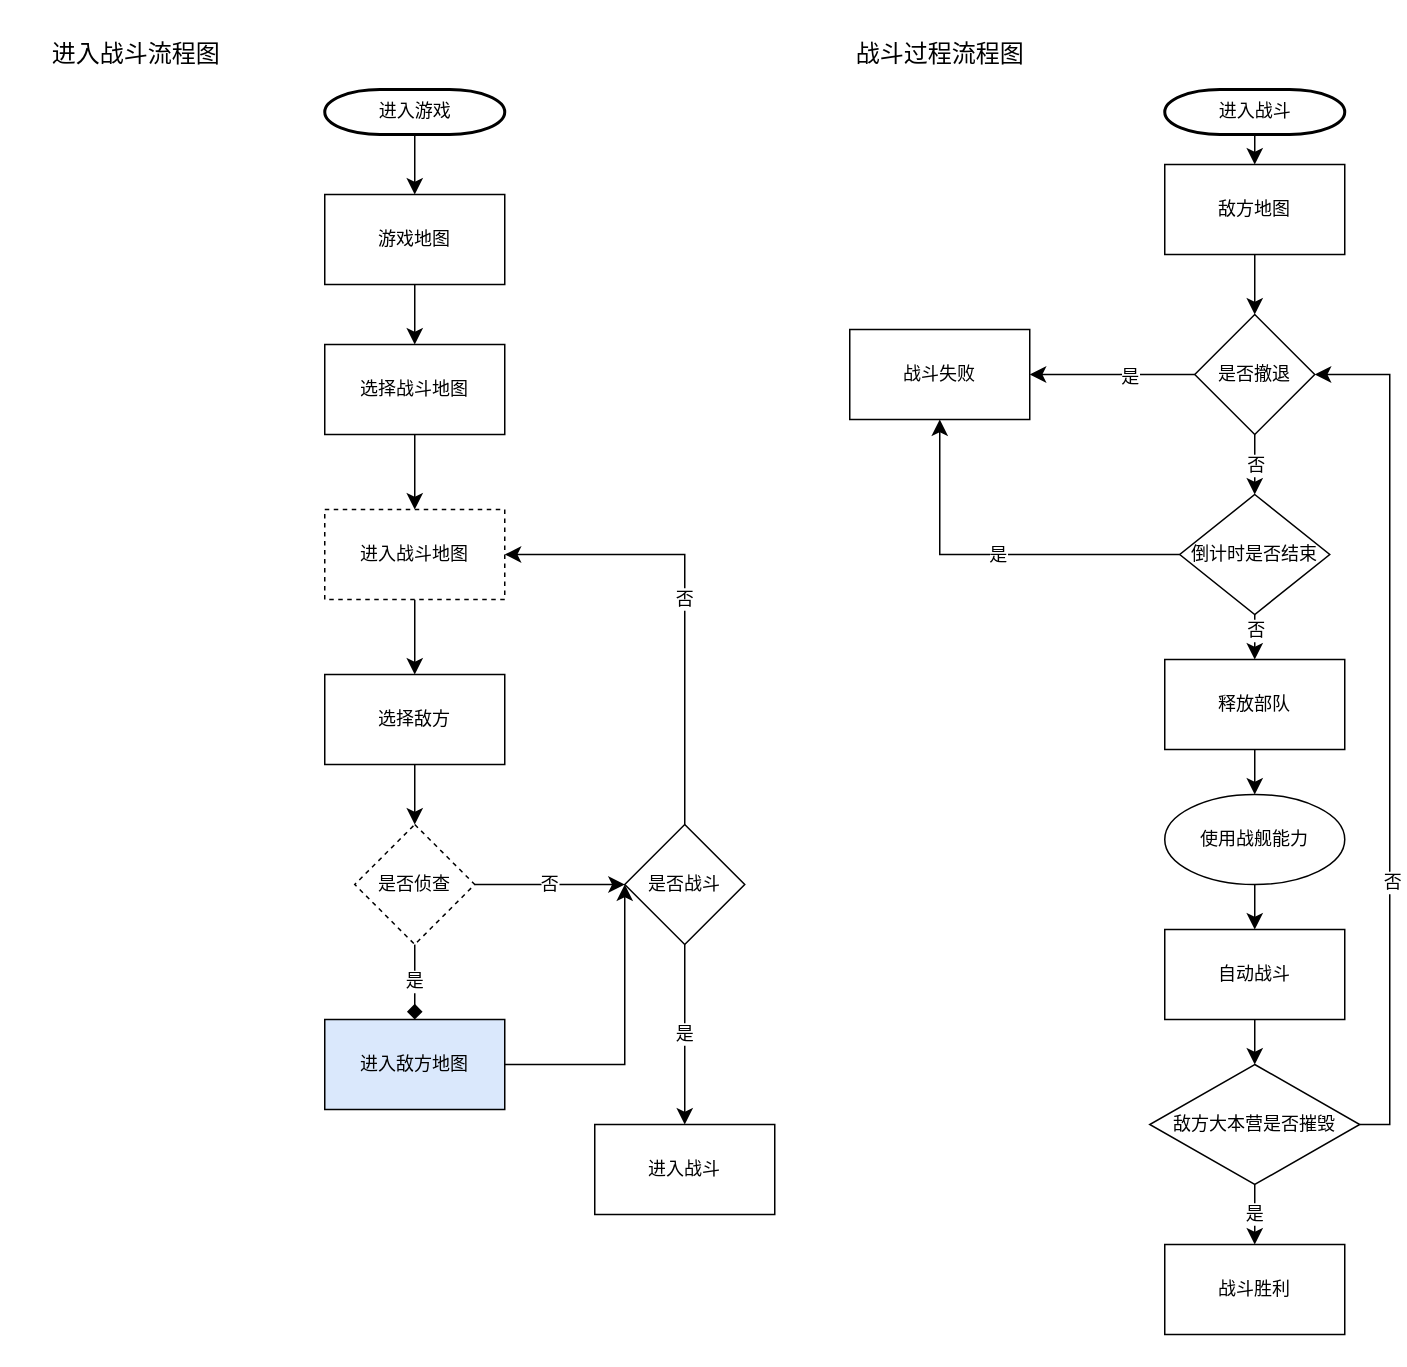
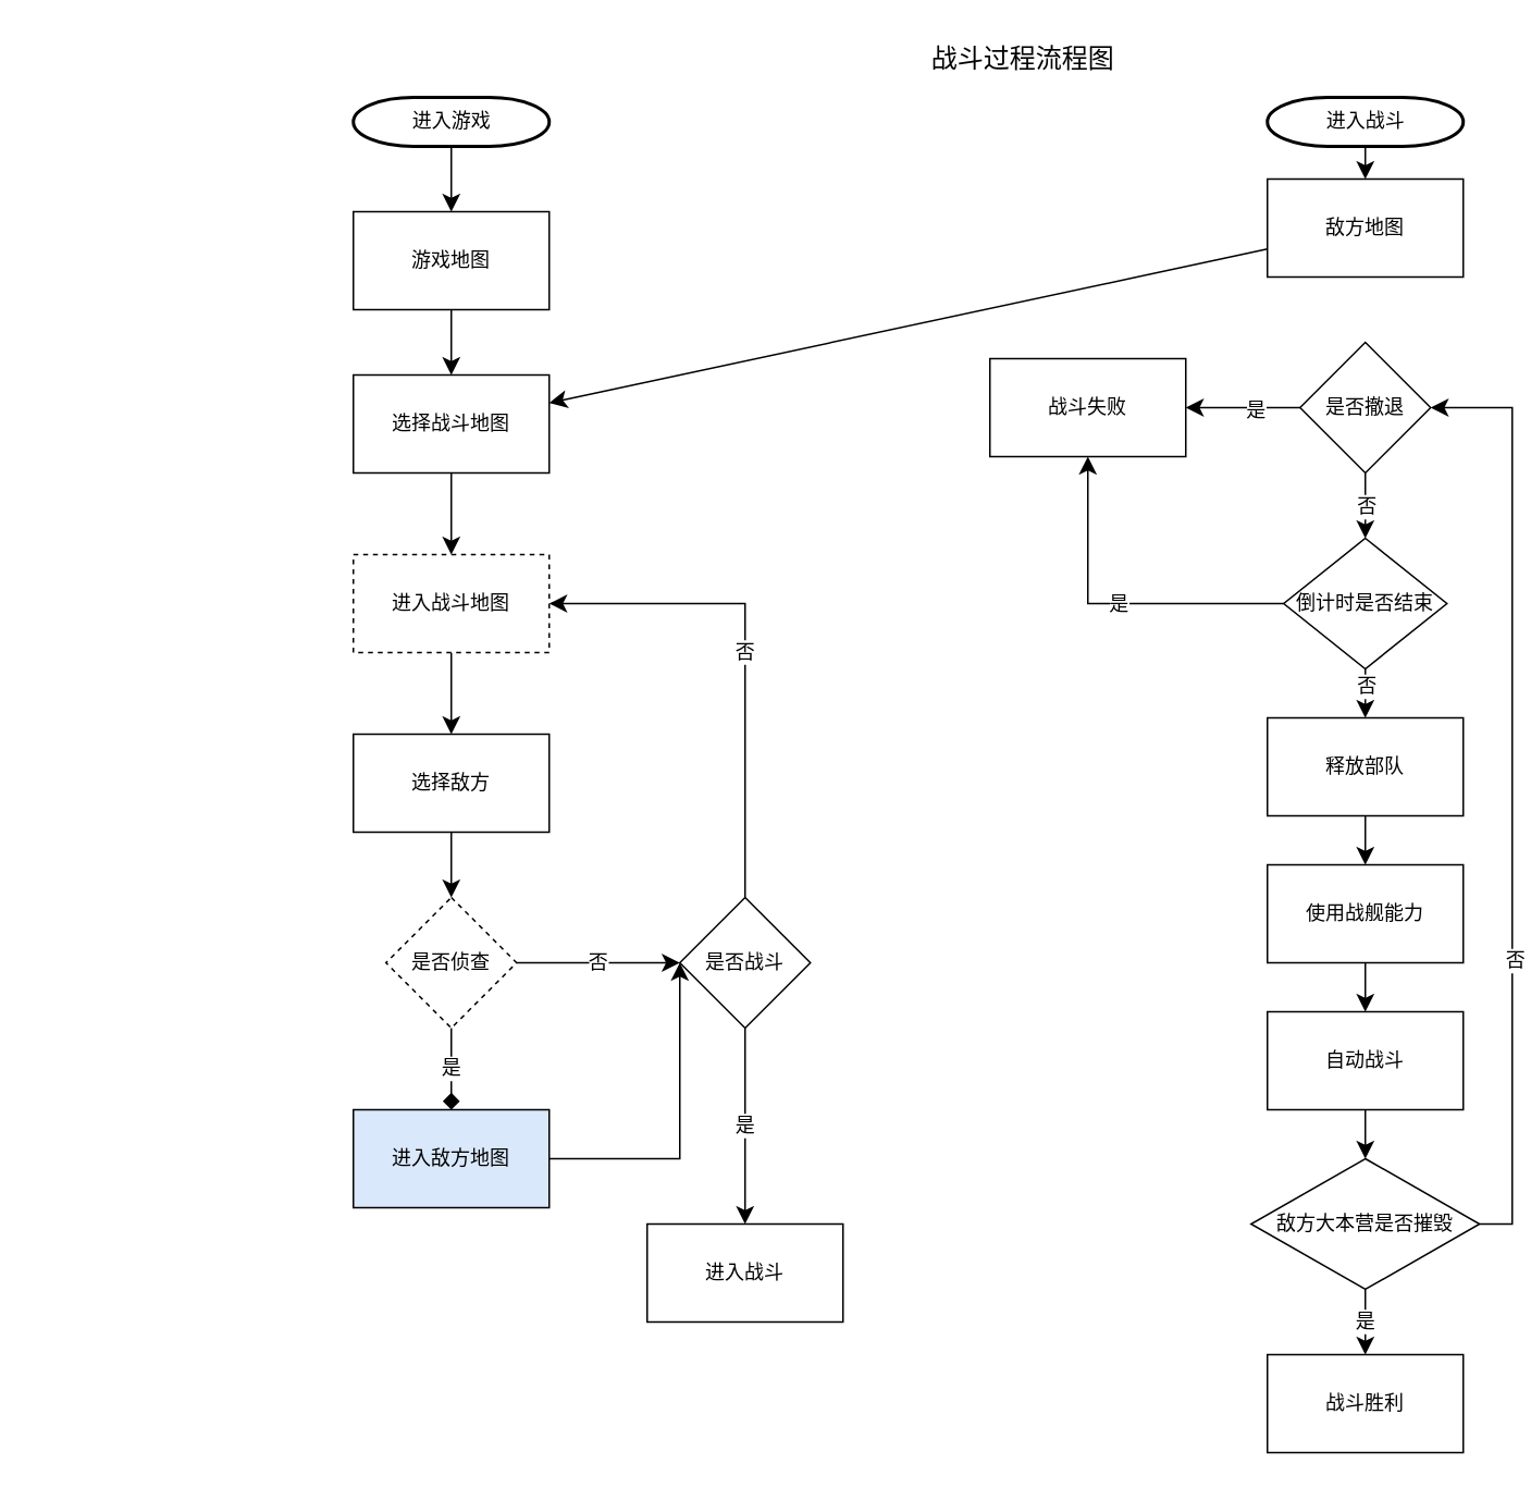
  <mxCell id="0" />
  <mxCell id="1" parent="0" />
  <mxCell id="2" value="进入游戏" style="shape=mxgraph.flowchart.terminator;strokeWidth=2;gradientColor=none;gradientDirection=north;fontStyle=0;html=1;" parent="1" vertex="1"><mxGeometry x="216" y="59" width="120" height="30" as="geometry" /></mxCell>
  <mxCell id="3" style="edgeStyle=none;curved=1;rounded=0;orthogonalLoop=1;jettySize=auto;html=1;entryX=0.5;entryY=0;entryDx=0;entryDy=0;fontSize=12;startSize=8;endSize=8;" parent="1" source="4" target="6" edge="1"><mxGeometry relative="1" as="geometry" /></mxCell>
  <mxCell id="4" value="游戏地图" style="whiteSpace=wrap;html=1;" parent="1" vertex="1"><mxGeometry x="216" y="129" width="120" height="60" as="geometry" /></mxCell>
  <mxCell id="5" style="edgeStyle=none;curved=1;rounded=0;orthogonalLoop=1;jettySize=auto;html=1;entryX=0.5;entryY=0;entryDx=0;entryDy=0;fontSize=12;startSize=8;endSize=8;" parent="1" source="6" target="8" edge="1"><mxGeometry relative="1" as="geometry" /></mxCell>
  <mxCell id="6" value="选择战斗地图" style="whiteSpace=wrap;html=1;" parent="1" vertex="1"><mxGeometry x="216" y="229" width="120" height="60" as="geometry" /></mxCell>
  <mxCell id="7" style="edgeStyle=none;curved=1;rounded=0;orthogonalLoop=1;jettySize=auto;html=1;entryX=0.5;entryY=0;entryDx=0;entryDy=0;fontSize=12;startSize=8;endSize=8;" parent="1" source="8" target="11" edge="1"><mxGeometry relative="1" as="geometry" /></mxCell>
  <mxCell id="8" value="进入战斗地图" style="whiteSpace=wrap;html=1;dashed=1;" parent="1" vertex="1"><mxGeometry x="216" y="339" width="120" height="60" as="geometry" /></mxCell>
  <mxCell id="9" value="" style="edgeStyle=none;orthogonalLoop=1;jettySize=auto;html=1;rounded=0;fontSize=12;startSize=8;endSize=8;curved=1;exitX=0.5;exitY=1;exitDx=0;exitDy=0;exitPerimeter=0;entryX=0.5;entryY=0;entryDx=0;entryDy=0;" parent="1" source="2" target="4" edge="1"><mxGeometry width="120" relative="1" as="geometry"><mxPoint x="426" y="349" as="sourcePoint" /><mxPoint x="506" y="489" as="targetPoint" /><Array as="points" /></mxGeometry></mxCell>
  <mxCell id="10" style="edgeStyle=none;curved=1;rounded=0;orthogonalLoop=1;jettySize=auto;html=1;entryX=0.5;entryY=0;entryDx=0;entryDy=0;fontSize=12;startSize=8;endSize=8;" parent="1" source="11" target="14" edge="1"><mxGeometry relative="1" as="geometry" /></mxCell>
  <mxCell id="11" value="选择敌方" style="whiteSpace=wrap;html=1;" parent="1" vertex="1"><mxGeometry x="216" y="449" width="120" height="60" as="geometry" /></mxCell>
  <mxCell id="12" value="否" style="edgeStyle=none;curved=1;rounded=0;orthogonalLoop=1;jettySize=auto;html=1;entryX=0;entryY=0.5;entryDx=0;entryDy=0;fontSize=12;startSize=8;endSize=8;" parent="1" source="14" target="17" edge="1"><mxGeometry relative="1" as="geometry" /></mxCell>
  <mxCell id="13" value="是" style="edgeStyle=none;curved=1;rounded=0;orthogonalLoop=1;jettySize=auto;html=1;entryX=0.5;entryY=0;entryDx=0;entryDy=0;fontSize=12;startSize=8;endSize=8;endArrow=diamond;" parent="1" source="14" target="20" edge="1"><mxGeometry relative="1" as="geometry" /></mxCell>
  <mxCell id="14" value="是否侦查" style="rhombus;whiteSpace=wrap;html=1;dashed=1;" parent="1" vertex="1"><mxGeometry x="236" y="549" width="80" height="80" as="geometry" /></mxCell>
  <mxCell id="15" value="否" style="edgeStyle=orthogonalEdgeStyle;rounded=0;orthogonalLoop=1;jettySize=auto;html=1;fontSize=12;startSize=8;endSize=8;entryX=1;entryY=0.5;entryDx=0;entryDy=0;exitX=0.5;exitY=0;exitDx=0;exitDy=0;" parent="1" source="17" target="8" edge="1"><mxGeometry relative="1" as="geometry"><mxPoint x="386" y="379" as="targetPoint" /><mxPoint x="466" y="579" as="sourcePoint" /><Array as="points"><mxPoint x="456" y="369" /></Array></mxGeometry></mxCell>
  <mxCell id="16" value="是" style="edgeStyle=none;curved=1;rounded=0;orthogonalLoop=1;jettySize=auto;html=1;entryX=0.5;entryY=0;entryDx=0;entryDy=0;fontSize=12;startSize=8;endSize=8;" parent="1" source="17" target="18" edge="1"><mxGeometry relative="1" as="geometry" /></mxCell>
  <mxCell id="17" value="是否战斗" style="rhombus;whiteSpace=wrap;html=1;" parent="1" vertex="1"><mxGeometry x="416" y="549" width="80" height="80" as="geometry" /></mxCell>
  <mxCell id="18" value="进入战斗" style="whiteSpace=wrap;html=1;" parent="1" vertex="1"><mxGeometry x="396" y="749" width="120" height="60" as="geometry" /></mxCell>
  <mxCell id="19" style="edgeStyle=orthogonalEdgeStyle;rounded=0;orthogonalLoop=1;jettySize=auto;html=1;entryX=0;entryY=0.5;entryDx=0;entryDy=0;fontSize=12;startSize=8;endSize=8;exitX=1;exitY=0.5;exitDx=0;exitDy=0;" parent="1" source="20" target="17" edge="1"><mxGeometry relative="1" as="geometry"><Array as="points"><mxPoint x="416" y="709" /></Array></mxGeometry></mxCell>
  <mxCell id="20" value="进入敌方地图" style="whiteSpace=wrap;html=1;fillColor=#dae8fc;" parent="1" vertex="1"><mxGeometry x="216" y="679" width="120" height="60" as="geometry" /></mxCell>
- <mxCell id="21" value="进入战斗流程图" style="text;html=1;align=center;verticalAlign=middle;resizable=0;points=[];autosize=1;strokeColor=none;fillColor=none;fontSize=16;" parent="1" vertex="1"><mxGeometry x="20" y="20" width="140" height="30" as="geometry" /></mxCell>
  <mxCell id="22" value="战斗过程流程图" style="text;html=1;align=center;verticalAlign=middle;resizable=0;points=[];autosize=1;strokeColor=none;fillColor=none;fontSize=16;" parent="1" vertex="1"><mxGeometry x="556" y="20" width="140" height="30" as="geometry" /></mxCell>
  <mxCell id="23" style="edgeStyle=none;curved=1;rounded=0;orthogonalLoop=1;jettySize=auto;html=1;entryX=0.5;entryY=0;entryDx=0;entryDy=0;fontSize=12;startSize=8;endSize=8;" parent="1" source="24" target="26" edge="1"><mxGeometry relative="1" as="geometry" /></mxCell>
  <mxCell id="24" value="进入战斗" style="shape=mxgraph.flowchart.terminator;strokeWidth=2;gradientColor=none;gradientDirection=north;fontStyle=0;html=1;" parent="1" vertex="1"><mxGeometry x="776" y="59" width="120" height="30" as="geometry" /></mxCell>
- <mxCell id="25" style="edgeStyle=none;curved=1;rounded=0;orthogonalLoop=1;jettySize=auto;html=1;entryX=0.5;entryY=0;entryDx=0;entryDy=0;fontSize=12;startSize=8;endSize=8;" parent="1" source="26" target="37" edge="1"><mxGeometry relative="1" as="geometry" /></mxCell>
+ <mxCell id="25" style="edgeStyle=none;curved=1;rounded=0;orthogonalLoop=1;jettySize=auto;html=1;fontSize=12;startSize=8;endSize=8;" parent="1" source="26" target="6" edge="1"><mxGeometry relative="1" as="geometry" /></mxCell>
  <mxCell id="26" value="敌方地图" style="whiteSpace=wrap;html=1;" parent="1" vertex="1"><mxGeometry x="776" y="109" width="120" height="60" as="geometry" /></mxCell>
  <mxCell id="27" style="edgeStyle=orthogonalEdgeStyle;rounded=0;orthogonalLoop=1;jettySize=auto;html=1;entryX=0.5;entryY=1;entryDx=0;entryDy=0;fontSize=12;startSize=8;endSize=8;" parent="1" source="31" target="32" edge="1"><mxGeometry relative="1" as="geometry" /></mxCell>
  <mxCell id="28" value="是" style="edgeLabel;html=1;align=center;verticalAlign=middle;resizable=0;points=[];fontSize=12;" parent="27" vertex="1" connectable="0"><mxGeometry x="-0.024" y="4" relative="1" as="geometry"><mxPoint y="-4" as="offset" /></mxGeometry></mxCell>
  <mxCell id="29" style="edgeStyle=none;curved=1;rounded=0;orthogonalLoop=1;jettySize=auto;html=1;entryX=0.5;entryY=0;entryDx=0;entryDy=0;fontSize=12;startSize=8;endSize=8;" edge="1" parent="1" source="31" target="39"><mxGeometry relative="1" as="geometry" /></mxCell>
  <mxCell id="30" value="否" style="edgeLabel;html=1;align=center;verticalAlign=middle;resizable=0;points=[];fontSize=12;" vertex="1" connectable="0" parent="29"><mxGeometry x="-0.32" relative="1" as="geometry"><mxPoint as="offset" /></mxGeometry></mxCell>
  <mxCell id="31" value="倒计时是否结束" style="rhombus;whiteSpace=wrap;html=1;" parent="1" vertex="1"><mxGeometry x="786" y="329" width="100" height="80" as="geometry" /></mxCell>
- <mxCell id="32" value="战斗失败" style="whiteSpace=wrap;html=1;" parent="1" vertex="1"><mxGeometry x="566" y="219" width="120" height="60" as="geometry" /></mxCell>
+ <mxCell id="32" value="战斗失败" style="whiteSpace=wrap;html=1;" parent="1" vertex="1"><mxGeometry x="606" y="219" width="120" height="60" as="geometry" /></mxCell>
  <mxCell id="33" style="edgeStyle=none;curved=1;rounded=0;orthogonalLoop=1;jettySize=auto;html=1;entryX=1;entryY=0.5;entryDx=0;entryDy=0;fontSize=12;startSize=8;endSize=8;" parent="1" source="37" target="32" edge="1"><mxGeometry relative="1" as="geometry" /></mxCell>
  <mxCell id="34" value="是" style="edgeLabel;html=1;align=center;verticalAlign=middle;resizable=0;points=[];fontSize=12;" parent="33" vertex="1" connectable="0"><mxGeometry x="-0.208" y="1" relative="1" as="geometry"><mxPoint as="offset" /></mxGeometry></mxCell>
  <mxCell id="35" style="edgeStyle=none;curved=1;rounded=0;orthogonalLoop=1;jettySize=auto;html=1;fontSize=12;startSize=8;endSize=8;" parent="1" source="37" target="31" edge="1"><mxGeometry relative="1" as="geometry" /></mxCell>
  <mxCell id="36" value="否" style="edgeLabel;html=1;align=center;verticalAlign=middle;resizable=0;points=[];fontSize=12;" parent="35" vertex="1" connectable="0"><mxGeometry x="-0.21" y="2" relative="1" as="geometry"><mxPoint x="-2" y="4" as="offset" /></mxGeometry></mxCell>
  <mxCell id="37" value="是否撤退" style="rhombus;whiteSpace=wrap;html=1;" parent="1" vertex="1"><mxGeometry x="796" y="209" width="80" height="80" as="geometry" /></mxCell>
  <mxCell id="38" style="edgeStyle=none;curved=1;rounded=0;orthogonalLoop=1;jettySize=auto;html=1;entryX=0.5;entryY=0;entryDx=0;entryDy=0;fontSize=12;startSize=8;endSize=8;" edge="1" parent="1" source="39" target="41"><mxGeometry relative="1" as="geometry" /></mxCell>
  <mxCell id="39" value="释放部队" style="whiteSpace=wrap;html=1;" parent="1" vertex="1"><mxGeometry x="776" y="439" width="120" height="60" as="geometry" /></mxCell>
  <mxCell id="40" style="edgeStyle=none;curved=1;rounded=0;orthogonalLoop=1;jettySize=auto;html=1;entryX=0.5;entryY=0;entryDx=0;entryDy=0;fontSize=12;startSize=8;endSize=8;" edge="1" parent="1" source="41" target="43"><mxGeometry relative="1" as="geometry" /></mxCell>
- <mxCell id="41" value="使用战舰能力" style="ellipse;whiteSpace=wrap;html=1;" vertex="1" parent="1"><mxGeometry x="776" y="529" width="120" height="60" as="geometry" /></mxCell>
+ <mxCell id="41" value="使用战舰能力" style="whiteSpace=wrap;html=1;" vertex="1" parent="1"><mxGeometry x="776" y="529" width="120" height="60" as="geometry" /></mxCell>
  <mxCell id="42" style="edgeStyle=none;curved=1;rounded=0;orthogonalLoop=1;jettySize=auto;html=1;fontSize=12;startSize=8;endSize=8;" edge="1" parent="1" source="43" target="47"><mxGeometry relative="1" as="geometry" /></mxCell>
  <mxCell id="43" value="自动战斗" style="whiteSpace=wrap;html=1;" vertex="1" parent="1"><mxGeometry x="776" y="619" width="120" height="60" as="geometry" /></mxCell>
  <mxCell id="44" style="edgeStyle=orthogonalEdgeStyle;rounded=0;orthogonalLoop=1;jettySize=auto;html=1;entryX=1;entryY=0.5;entryDx=0;entryDy=0;fontSize=12;startSize=8;endSize=8;exitX=1;exitY=0.5;exitDx=0;exitDy=0;" edge="1" parent="1" source="47" target="37"><mxGeometry relative="1" as="geometry" /></mxCell>
  <mxCell id="45" value="否" style="edgeLabel;html=1;align=center;verticalAlign=middle;resizable=0;points=[];fontSize=12;" vertex="1" connectable="0" parent="44"><mxGeometry x="-0.361" y="-1" relative="1" as="geometry"><mxPoint as="offset" /></mxGeometry></mxCell>
  <mxCell id="46" value="是" style="edgeStyle=none;curved=1;rounded=0;orthogonalLoop=1;jettySize=auto;html=1;fontSize=12;startSize=8;endSize=8;" edge="1" parent="1" source="47" target="48"><mxGeometry relative="1" as="geometry"><Array as="points" /></mxGeometry></mxCell>
  <mxCell id="47" value="敌方大本营是否摧毁" style="rhombus;whiteSpace=wrap;html=1;" vertex="1" parent="1"><mxGeometry x="766" y="709" width="140" height="80" as="geometry" /></mxCell>
  <mxCell id="48" value="战斗胜利" style="whiteSpace=wrap;html=1;" vertex="1" parent="1"><mxGeometry x="776" y="829" width="120" height="60" as="geometry" /></mxCell>
